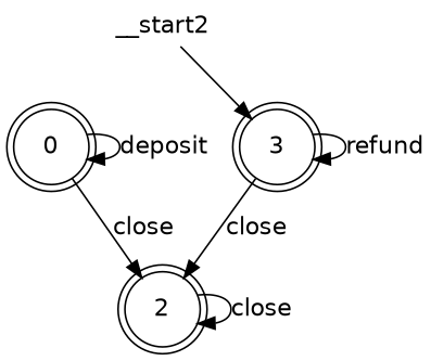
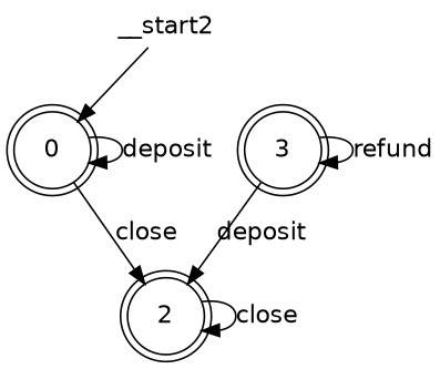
  digraph {
    fontname="DejaVu Sans"
    node [fontname="DejaVu Sans" shape=doublecircle]
    edge [fontname="DejaVu Sans"]
    n1 [label=0]
    n2 [label=2]
    n3 [label=3]
    n4 [height=0 label=__start2 shape=none width=0]
    n1 -> n1 [label=deposit]
    n1 -> n2 [label=close]
    n2 -> n2 [label=close]
-   n3 -> n2 [label=close]
+   n3 -> n2 [label=deposit]
    n3 -> n3 [label=refund]
-   n4 -> n3
+   n4 -> n1
  }
